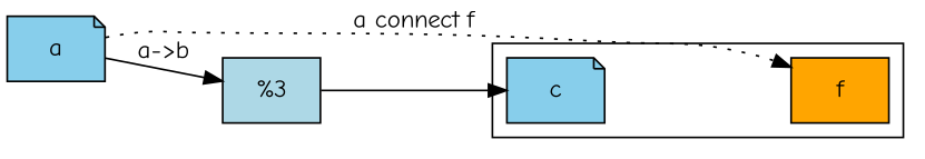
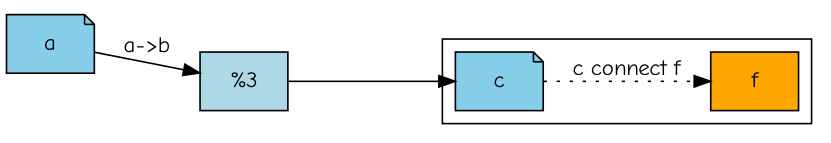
  digraph {
    d2tdocpreamble="\usepackage[T1]{fontenc}\usepackage{lmodern}"
    fontname="Comic Neue"
    rankdir=LR
    node [fillcolor=skyblue fontname="Comic Neue" shape=note style=filled]
    edge [fontname="Comic Neue" style=solid]
    c
    f [fillcolor=orange shape=box]
    b [fillcolor=lightblue label="\G" shape=box]
    a
    subgraph cluster_1 {
      c
      f
    }
-   a -> f [label="\T connect \H" style=dotted]
+   c -> f [label="\T connect \H" style=dotted]
    b -> c
    a -> b [label="\E"]
  }
